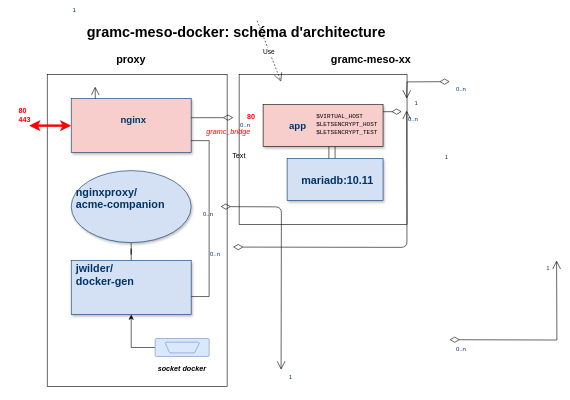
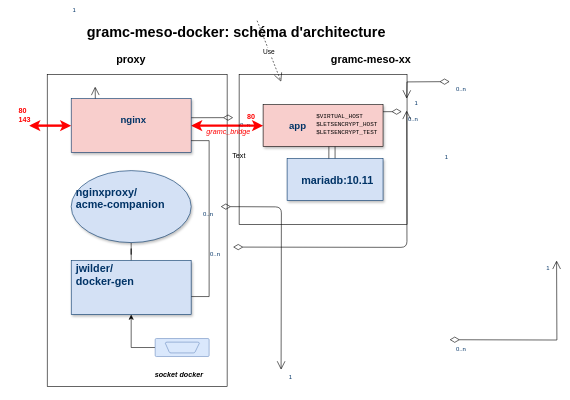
  <mxCell id="0" />
  <mxCell id="1" parent="0" />
  <mxCell id="2" value="" style="rounded=0;whiteSpace=wrap;html=1;fillColor=none;" vertex="1" parent="1"><mxGeometry x="78" y="110" width="300" height="520" as="geometry" /></mxCell>
  <mxCell id="3" value="" style="endArrow=open;endSize=12;startArrow=diamondThin;startSize=14;startFill=0;edgeStyle=orthogonalEdgeStyle;" parent="1" edge="1"><mxGeometry y="160" as="geometry"><mxPoint x="388" y="181.64" as="sourcePoint" /><mxPoint x="158" y="130" as="targetPoint" /></mxGeometry></mxCell>
  <mxCell id="4" value="0..n" style="resizable=0;align=left;verticalAlign=top;labelBackgroundColor=#ffffff;fontSize=10;strokeColor=#003366;shadow=1;fillColor=#D4E1F5;fontColor=#003366" parent="3" connectable="0" vertex="1"><mxGeometry x="-1" relative="1" as="geometry"><mxPoint x="10" as="offset" /></mxGeometry></mxCell>
  <mxCell id="5" value="1" style="resizable=0;align=right;verticalAlign=top;labelBackgroundColor=#ffffff;fontSize=10;strokeColor=#003366;shadow=1;fillColor=#D4E1F5;fontColor=#003366" parent="3" connectable="0" vertex="1"><mxGeometry x="1" relative="1" as="geometry"><mxPoint x="590" y="105" as="offset" /></mxGeometry></mxCell>
  <mxCell id="6" value="" style="endArrow=open;endSize=12;startArrow=diamondThin;startSize=14;startFill=0;edgeStyle=orthogonalEdgeStyle;rounded=0" parent="1" edge="1"><mxGeometry x="519.36" y="180" as="geometry"><mxPoint x="749.08" y="121.6" as="sourcePoint" /><mxPoint x="677.36" y="150" as="targetPoint" /></mxGeometry></mxCell>
  <mxCell id="7" value="0..n" style="resizable=0;align=left;verticalAlign=top;labelBackgroundColor=#ffffff;fontSize=10;strokeColor=#003366;shadow=1;fillColor=#D4E1F5;fontColor=#003366" parent="6" connectable="0" vertex="1"><mxGeometry x="-1" relative="1" as="geometry"><mxPoint x="8.92" as="offset" /></mxGeometry></mxCell>
  <mxCell id="8" value="1" style="resizable=0;align=right;verticalAlign=top;labelBackgroundColor=#ffffff;fontSize=10;strokeColor=#003366;shadow=1;fillColor=#D4E1F5;fontColor=#003366" parent="6" connectable="0" vertex="1"><mxGeometry x="1" relative="1" as="geometry"><mxPoint x="-550" y="-160.0" as="offset" /></mxGeometry></mxCell>
  <mxCell id="9" value="" style="endArrow=open;endSize=12;startArrow=diamondThin;startSize=14;startFill=0;edgeStyle=orthogonalEdgeStyle;exitX=1;exitY=0.25;rounded=0" parent="1" edge="1"><mxGeometry x="769.36" y="450" as="geometry"><mxPoint x="749.08" y="551.96" as="sourcePoint" /><mxPoint x="927.36" y="420" as="targetPoint" /></mxGeometry></mxCell>
  <mxCell id="10" value="0..n" style="resizable=0;align=left;verticalAlign=top;labelBackgroundColor=#ffffff;fontSize=10;strokeColor=#003366;shadow=1;fillColor=#D4E1F5;fontColor=#003366" parent="9" connectable="0" vertex="1"><mxGeometry x="-1" relative="1" as="geometry"><mxPoint x="8.92" y="3.04" as="offset" /></mxGeometry></mxCell>
  <mxCell id="11" value="1" style="resizable=0;align=right;verticalAlign=top;labelBackgroundColor=#ffffff;fontSize=10;strokeColor=#003366;shadow=1;fillColor=#D4E1F5;fontColor=#003366" parent="9" connectable="0" vertex="1"><mxGeometry x="1" relative="1" as="geometry"><mxPoint x="-10" as="offset" /></mxGeometry></mxCell>
  <mxCell id="12" value="" style="endArrow=open;endSize=12;startArrow=diamondThin;startSize=14;startFill=0;edgeStyle=orthogonalEdgeStyle" parent="1" edge="1"><mxGeometry x="389.36" y="350" as="geometry"><mxPoint x="669.08" y="171.64" as="sourcePoint" /><mxPoint x="547.36" y="320" as="targetPoint" /></mxGeometry></mxCell>
  <mxCell id="13" value="0..n" style="resizable=0;align=left;verticalAlign=top;labelBackgroundColor=#ffffff;fontSize=10;strokeColor=#003366;shadow=1;fillColor=#D4E1F5;fontColor=#003366" parent="12" connectable="0" vertex="1"><mxGeometry x="-1" relative="1" as="geometry"><mxPoint x="8.92" as="offset" /></mxGeometry></mxCell>
  <mxCell id="14" value="1" style="resizable=0;align=right;verticalAlign=top;labelBackgroundColor=#ffffff;fontSize=10;strokeColor=#003366;shadow=1;fillColor=#D4E1F5;fontColor=#003366" parent="12" connectable="0" vertex="1"><mxGeometry x="1" relative="1" as="geometry"><mxPoint x="18.92" y="-21.96" as="offset" /></mxGeometry></mxCell>
  <mxCell id="15" value="" style="endArrow=open;endSize=12;startArrow=diamondThin;startSize=14;startFill=0;edgeStyle=orthogonalEdgeStyle" parent="1" edge="1"><mxGeometry x="519.36" y="200" as="geometry"><mxPoint x="388" y="397.5" as="sourcePoint" /><mxPoint x="677.36" y="170" as="targetPoint" /></mxGeometry></mxCell>
  <mxCell id="16" value="0..n" style="resizable=0;align=left;verticalAlign=top;labelBackgroundColor=#ffffff;fontSize=10;strokeColor=#003366;shadow=1;fillColor=#D4E1F5;fontColor=#003366" parent="15" connectable="0" vertex="1"><mxGeometry x="-1" relative="1" as="geometry"><mxPoint x="-40" as="offset" /></mxGeometry></mxCell>
  <mxCell id="17" value="1" style="resizable=0;align=right;verticalAlign=top;labelBackgroundColor=#ffffff;fontSize=10;strokeColor=#003366;shadow=1;fillColor=#D4E1F5;fontColor=#003366" parent="15" connectable="0" vertex="1"><mxGeometry x="1" relative="1" as="geometry"><mxPoint x="20.0" y="-25.0" as="offset" /></mxGeometry></mxCell>
  <mxCell id="18" value="" style="endArrow=open;endSize=12;startArrow=diamondThin;startSize=14;startFill=0;edgeStyle=orthogonalEdgeStyle" parent="1" edge="1"><mxGeometry x="369.36" y="360" as="geometry"><mxPoint x="367.36" y="330" as="sourcePoint" /><mxPoint x="468" y="601.96" as="targetPoint" /><Array as="points" /></mxGeometry></mxCell>
  <mxCell id="19" value="0..n" style="resizable=0;align=left;verticalAlign=top;labelBackgroundColor=#ffffff;fontSize=10;strokeColor=#003366;shadow=1;fillColor=#D4E1F5;fontColor=#003366" parent="18" connectable="0" vertex="1"><mxGeometry x="-1" relative="1" as="geometry"><mxPoint x="-31.08" as="offset" /></mxGeometry></mxCell>
  <mxCell id="20" value="1" style="resizable=0;align=right;verticalAlign=top;labelBackgroundColor=#ffffff;fontSize=10;strokeColor=#003366;shadow=1;fillColor=#D4E1F5;fontColor=#003366" parent="18" connectable="0" vertex="1"><mxGeometry x="1" relative="1" as="geometry"><mxPoint x="20.0" y="1.895e-13" as="offset" /></mxGeometry></mxCell>
  <mxCell id="21" value="Use" style="endArrow=open;endSize=12;dashed=1" parent="1" edge="1"><mxGeometry x="430" y="50" as="geometry"><mxPoint x="428" y="20" as="sourcePoint" /><mxPoint x="468" y="121.64" as="targetPoint" /></mxGeometry></mxCell>
- <mxCell id="22" value="&lt;div style=&quot;text-align: left;&quot;&gt;&lt;b style=&quot;background-color: initial;&quot;&gt;80&lt;/b&gt;&lt;/div&gt;&lt;b&gt;&lt;div style=&quot;text-align: left;&quot;&gt;&lt;b style=&quot;background-color: initial;&quot;&gt;443&lt;/b&gt;&lt;/div&gt;&lt;/b&gt;" style="text;html=1;align=center;verticalAlign=middle;resizable=0;points=[];autosize=1;strokeColor=none;fillColor=none;fontColor=#FF0000;" vertex="1" parent="1"><mxGeometry x="20" y="158" width="40" height="40" as="geometry" /></mxCell>
+ <mxCell id="22" value="&lt;div style=&quot;text-align: left;&quot;&gt;&lt;b style=&quot;background-color: initial;&quot;&gt;80&lt;/b&gt;&lt;/div&gt;&lt;b&gt;&lt;div style=&quot;text-align: left;&quot;&gt;&lt;b style=&quot;background-color: initial;&quot;&gt;143&lt;/b&gt;&lt;/div&gt;&lt;/b&gt;" style="text;html=1;align=center;verticalAlign=middle;resizable=0;points=[];autosize=1;strokeColor=none;fillColor=none;fontColor=#FF0000;" vertex="1" parent="1"><mxGeometry x="20" y="158" width="40" height="40" as="geometry" /></mxCell>
+ <mxCell id="23" value="" style="edgeStyle=orthogonalEdgeStyle;rounded=0;orthogonalLoop=1;jettySize=auto;html=1;strokeWidth=4;entryX=1;entryY=0.5;entryDx=0;entryDy=0;startArrow=classic;startFill=1;strokeColor=#FF0000;" edge="1" parent="1" source="33" target="26"><mxGeometry relative="1" as="geometry"><mxPoint x="368" y="185" as="targetPoint" /></mxGeometry></mxCell>
  <mxCell id="24" style="edgeStyle=orthogonalEdgeStyle;rounded=0;orthogonalLoop=1;jettySize=auto;html=1;entryX=0.5;entryY=1;entryDx=0;entryDy=0;exitX=0;exitY=0.5;exitDx=0;exitDy=0;exitPerimeter=0;" edge="1" parent="1" source="36" target="30"><mxGeometry relative="1" as="geometry"><mxPoint x="218" y="630" as="sourcePoint" /></mxGeometry></mxCell>
  <mxCell id="25" value="" style="edgeStyle=orthogonalEdgeStyle;rounded=0;orthogonalLoop=1;jettySize=auto;html=1;strokeWidth=4;strokeColor=#FF0000;startArrow=classic;startFill=1;" edge="1" parent="1" source="26"><mxGeometry relative="1" as="geometry"><mxPoint x="48" y="195" as="targetPoint" /></mxGeometry></mxCell>
  <mxCell id="26" value="&lt;p style=&quot;text-align: center; margin: 4px 0px 0px; text-decoration: underline;&quot;&gt;&lt;font style=&quot;font-size: 18px;&quot;&gt;&lt;br&gt;&lt;/font&gt;&lt;/p&gt;&lt;p style=&quot;text-align: center; margin: 0px 0px 0px 8px;&quot;&gt;&lt;font size=&quot;3&quot;&gt;&lt;strong style=&quot;border-color: var(--border-color);&quot;&gt;nginx&lt;/strong&gt;&lt;br&gt;&lt;/font&gt;&lt;/p&gt;&lt;div style=&quot;text-align: center;&quot;&gt;&lt;strong style=&quot;border-color: var(--border-color);&quot;&gt;&lt;br&gt;&lt;/strong&gt;&lt;/div&gt;" style="verticalAlign=top;align=left;overflow=fill;fontSize=12;fontFamily=Helvetica;html=1;strokeColor=#003366;shadow=1;fillColor=#f8cecc;fontColor=#003366;" parent="1" vertex="1"><mxGeometry x="118" y="150" width="200" height="90" as="geometry" /></mxCell>
  <mxCell id="27" value="" style="edgeStyle=orthogonalEdgeStyle;rounded=0;orthogonalLoop=1;jettySize=auto;html=1;endArrow=none;endFill=0;" edge="1" parent="1" source="28" target="30"><mxGeometry relative="1" as="geometry" /></mxCell>
  <mxCell id="28" value="&lt;p style=&quot;margin: 0px; margin-top: 4px; text-align: center; text-decoration: underline;&quot;&gt;&lt;/p&gt;&lt;p style=&quot;margin: 0px; margin-left: 8px;&quot;&gt;&lt;strong style=&quot;border-color: var(--border-color); text-align: center;&quot;&gt;&lt;font style=&quot;font-size: 18px;&quot;&gt;&lt;br&gt;&lt;/font&gt;&lt;/strong&gt;&lt;/p&gt;&lt;p style=&quot;margin: 0px; margin-left: 8px;&quot;&gt;&lt;strong style=&quot;border-color: var(--border-color); text-align: center;&quot;&gt;&lt;font style=&quot;font-size: 18px;&quot;&gt;nginxproxy/&lt;/font&gt;&lt;/strong&gt;&lt;/p&gt;&lt;p style=&quot;margin: 0px; margin-left: 8px;&quot;&gt;&lt;strong style=&quot;background-color: initial; border-color: var(--border-color); text-align: center;&quot;&gt;&lt;font style=&quot;font-size: 18px;&quot;&gt;acme-companion&lt;/font&gt;&lt;/strong&gt;&lt;/p&gt;" style="ellipse;verticalAlign=top;align=left;overflow=fill;fontSize=12;fontFamily=Helvetica;html=1;strokeColor=#003366;shadow=1;fillColor=#D4E1F5;fontColor=#003366;" vertex="1" parent="1"><mxGeometry x="118" y="270" width="200" height="120" as="geometry" /></mxCell>
  <mxCell id="29" style="edgeStyle=orthogonalEdgeStyle;rounded=0;orthogonalLoop=1;jettySize=auto;html=1;strokeColor=default;startArrow=none;startFill=0;endArrow=none;endFill=0;" edge="1" parent="1" source="30"><mxGeometry relative="1" as="geometry"><mxPoint x="318" y="220" as="targetPoint" /><Array as="points"><mxPoint x="348" y="480" /><mxPoint x="348" y="220" /><mxPoint x="318" y="220" /></Array></mxGeometry></mxCell>
  <mxCell id="30" value="&lt;p style=&quot;margin: 0px; margin-top: 4px; text-align: center; text-decoration: underline;&quot;&gt;&lt;/p&gt;&lt;p style=&quot;margin: 0px; margin-left: 8px;&quot;&gt;&lt;strong style=&quot;background-color: initial; border-color: var(--border-color); text-align: center;&quot;&gt;&lt;font style=&quot;font-size: 18px;&quot;&gt;jwilder/&lt;/font&gt;&lt;/strong&gt;&lt;br&gt;&lt;/p&gt;&lt;p style=&quot;margin: 0px; margin-left: 8px;&quot;&gt;&lt;strong style=&quot;border-color: var(--border-color); text-align: center;&quot;&gt;&lt;font style=&quot;font-size: 18px;&quot;&gt;docker-gen&lt;/font&gt;&lt;/strong&gt;&lt;/p&gt;" style="verticalAlign=top;align=left;overflow=fill;fontSize=12;fontFamily=Helvetica;html=1;strokeColor=#003366;shadow=1;fillColor=#D4E1F5;fontColor=#003366" vertex="1" parent="1"><mxGeometry x="118" y="420" width="200" height="90" as="geometry" /></mxCell>
- <mxCell id="31" value="&lt;b&gt;&lt;i&gt;socket docker&lt;/i&gt;&lt;/b&gt;" style="text;html=1;strokeColor=none;fillColor=none;align=center;verticalAlign=middle;whiteSpace=wrap;rounded=0;" vertex="1" parent="1"><mxGeometry x="253" y="585" width="100" height="30" as="geometry" /></mxCell>
+ <mxCell id="31" value="&lt;b&gt;&lt;i&gt;socket docker&lt;/i&gt;&lt;/b&gt;" style="text;html=1;strokeColor=none;fillColor=none;align=center;verticalAlign=middle;whiteSpace=wrap;rounded=0;" vertex="1" parent="1"><mxGeometry x="248" y="595" width="100" height="30" as="geometry" /></mxCell>
  <mxCell id="32" value="" style="rounded=0;whiteSpace=wrap;html=1;fillColor=none;" vertex="1" parent="1"><mxGeometry x="398" y="110" width="280" height="250" as="geometry" /></mxCell>
  <mxCell id="33" value="&lt;p style=&quot;margin: 4px 0px 0px; text-decoration: underline;&quot;&gt;&lt;font style=&quot;font-size: 18px;&quot;&gt;&lt;br&gt;&lt;/font&gt;&lt;/p&gt;&lt;p style=&quot;margin: 0px 0px 0px 8px;&quot;&gt;&lt;font size=&quot;3&quot;&gt;&lt;strong style=&quot;border-color: var(--border-color);&quot;&gt;&amp;nbsp; &amp;nbsp; &amp;nbsp; &amp;nbsp; app&lt;/strong&gt;&lt;br&gt;&lt;/font&gt;&lt;/p&gt;&lt;div style=&quot;&quot;&gt;&lt;strong style=&quot;border-color: var(--border-color);&quot;&gt;&lt;br&gt;&lt;/strong&gt;&lt;/div&gt;" style="verticalAlign=top;align=left;overflow=fill;fontSize=12;fontFamily=Helvetica;html=1;strokeColor=default;shadow=1;fillColor=#f8cecc;fontColor=#003366;" vertex="1" parent="1"><mxGeometry x="438" y="160" width="200" height="70" as="geometry" /></mxCell>
  <mxCell id="34" value="" style="edgeStyle=orthogonalEdgeStyle;rounded=0;orthogonalLoop=1;jettySize=auto;html=1;endArrow=none;endFill=0;" edge="1" parent="1" source="35"><mxGeometry relative="1" as="geometry"><mxPoint x="558" y="230" as="targetPoint" /></mxGeometry></mxCell>
  <mxCell id="35" value="&lt;p style=&quot;margin: 0px; margin-top: 4px; text-align: center; text-decoration: underline;&quot;&gt;&lt;/p&gt;&lt;p style=&quot;text-align: center; margin: 0px 0px 0px 8px;&quot;&gt;&lt;strong style=&quot;border-color: var(--border-color);&quot;&gt;&lt;font style=&quot;font-size: 18px;&quot;&gt;&lt;br&gt;&lt;/font&gt;&lt;/strong&gt;&lt;/p&gt;&lt;p style=&quot;text-align: center; margin: 0px 0px 0px 8px;&quot;&gt;&lt;strong style=&quot;border-color: var(--border-color);&quot;&gt;&lt;font style=&quot;font-size: 18px;&quot;&gt;mariadb:10.11&lt;/font&gt;&lt;/strong&gt;&lt;/p&gt;&lt;p style=&quot;text-align: center; margin: 0px 0px 0px 8px;&quot;&gt;&lt;br&gt;&lt;/p&gt;" style="verticalAlign=top;align=left;overflow=fill;fontSize=12;fontFamily=Helvetica;html=1;strokeColor=#003366;shadow=1;fillColor=#D4E1F5;fontColor=#003366" vertex="1" parent="1"><mxGeometry x="478" y="250" width="160" height="70" as="geometry" /></mxCell>
  <mxCell id="36" value="" style="pointerEvents=1;verticalLabelPosition=bottom;shadow=0;dashed=0;align=center;html=1;verticalAlign=top;shape=mxgraph.electrical.miscellaneous.small_d_connector;fillColor=#dae8fc;strokeColor=#6c8ebf;" vertex="1" parent="1"><mxGeometry x="258" y="550" width="90" height="30" as="geometry" /></mxCell>
  <mxCell id="37" value="&lt;div style=&quot;text-align: left;&quot;&gt;&lt;b style=&quot;background-color: initial;&quot;&gt;80&lt;/b&gt;&lt;/div&gt;" style="text;html=1;align=center;verticalAlign=middle;resizable=0;points=[];autosize=1;strokeColor=none;fillColor=none;fontColor=#FF0000;" vertex="1" parent="1"><mxGeometry x="398" y="165" width="40" height="30" as="geometry" /></mxCell>
  <mxCell id="38" value="gramc-meso-docker: schéma d'architecture" style="text;strokeColor=none;fillColor=none;html=1;fontSize=24;fontStyle=1;verticalAlign=middle;align=center;" vertex="1" parent="1"><mxGeometry x="228" y="20" width="330" height="40" as="geometry" /></mxCell>
  <mxCell id="39" value="&lt;b&gt;&lt;font style=&quot;font-size: 18px;&quot;&gt;proxy&lt;/font&gt;&lt;/b&gt;" style="text;html=1;strokeColor=none;fillColor=none;align=center;verticalAlign=middle;whiteSpace=wrap;rounded=0;" vertex="1" parent="1"><mxGeometry x="68" y="70" width="300" height="30" as="geometry" /></mxCell>
  <mxCell id="40" value="&lt;b&gt;&lt;font style=&quot;font-size: 18px;&quot;&gt;gramc-meso-xx&lt;/font&gt;&lt;/b&gt;" style="text;html=1;strokeColor=none;fillColor=none;align=center;verticalAlign=middle;whiteSpace=wrap;rounded=0;" vertex="1" parent="1"><mxGeometry x="483" y="70" width="270" height="30" as="geometry" /></mxCell>
  <mxCell id="41" value="&lt;font size=&quot;1&quot; color=&quot;#ff0000&quot; style=&quot;&quot;&gt;&lt;i style=&quot;font-size: 12px;&quot;&gt;gramc_bridge&lt;/i&gt;&lt;/font&gt;" style="text;html=1;strokeColor=none;fillColor=none;align=center;verticalAlign=middle;whiteSpace=wrap;rounded=0;" vertex="1" parent="1"><mxGeometry x="308" y="191" width="145" height="30" as="geometry" /></mxCell>
  <mxCell id="42" value="Text" style="text;html=1;strokeColor=none;fillColor=none;align=center;verticalAlign=middle;whiteSpace=wrap;rounded=0;" vertex="1" parent="1"><mxGeometry x="368" y="230" width="60" height="30" as="geometry" /></mxCell>
  <mxCell id="43" value="&lt;div style=&quot;text-align: left; font-size: 10px;&quot;&gt;&lt;span style=&quot;font-family: &amp;quot;Courier New&amp;quot;; background-color: initial;&quot;&gt;$VIRTUAL_HOST&lt;/span&gt;&lt;br&gt;&lt;/div&gt;&lt;div style=&quot;text-align: left; font-size: 10px;&quot;&gt;&lt;span style=&quot;background-color: initial;&quot;&gt;&lt;font style=&quot;font-size: 10px;&quot; face=&quot;Courier New&quot;&gt;$LETSENCRYPT_HOST&lt;/font&gt;&lt;/span&gt;&lt;/div&gt;&lt;div style=&quot;text-align: left; font-size: 10px;&quot;&gt;&lt;span style=&quot;background-color: initial;&quot;&gt;&lt;font style=&quot;font-size: 10px;&quot; face=&quot;Courier New&quot;&gt;$LETSENCRYPT_TEST&lt;/font&gt;&lt;/span&gt;&lt;/div&gt;" style="text;html=1;strokeColor=none;fillColor=none;align=center;verticalAlign=middle;whiteSpace=wrap;rounded=0;gradientColor=default;" vertex="1" parent="1"><mxGeometry x="498" y="165" width="160" height="55" as="geometry" /></mxCell>
